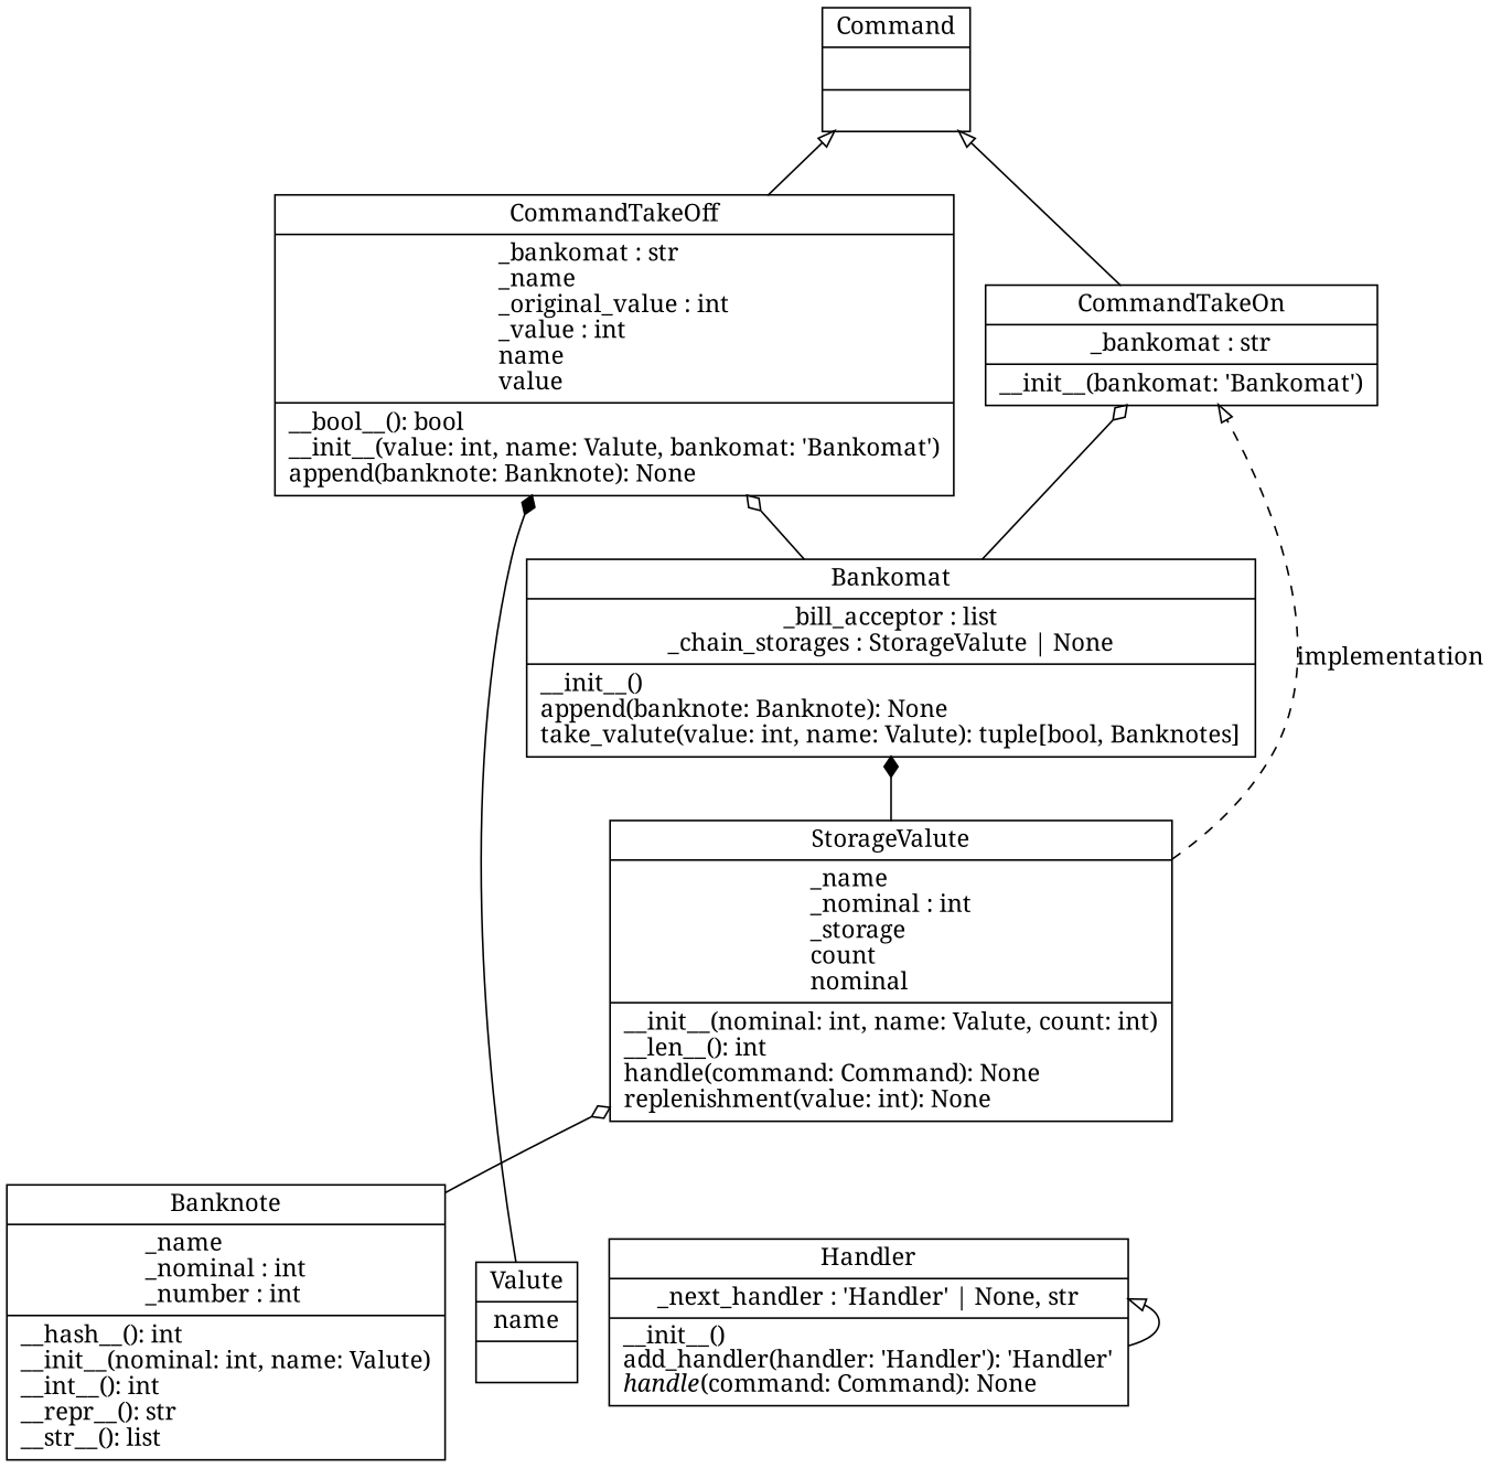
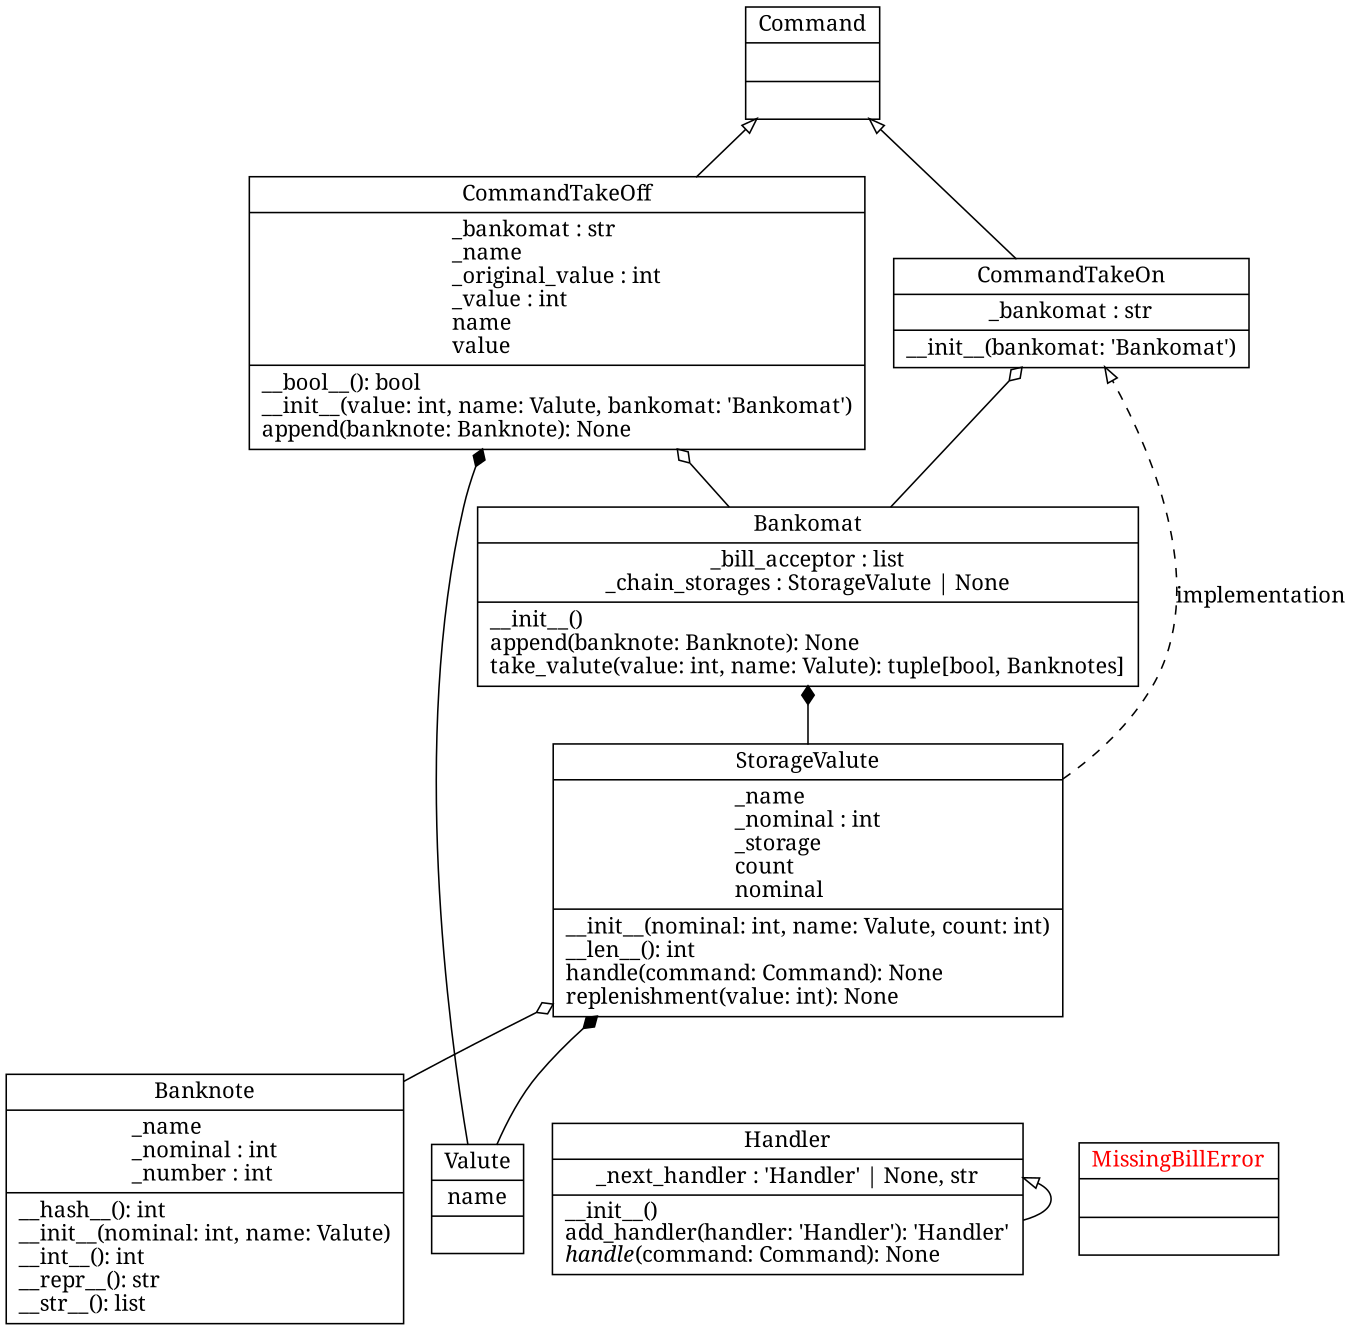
  digraph {
    fontname="Noto Serif"
    rankdir=BT
    node [color=black fontcolor=black fontname="Noto Serif" shape=record style=solid]
    edge [arrowhead=empty arrowtail=empty fontname="Noto Serif"]
    n1 [label=<{Bankomat|_bill_acceptor : list<br/>_chain_storages : StorageValute \| None<br ALIGN="LEFT"/>|__init__()<br ALIGN="LEFT"/>append(banknote: Banknote): None<br ALIGN="LEFT"/>take_valute(value: int, name: Valute): tuple[bool, Banknotes]<br ALIGN="LEFT"/>}>]
    n2 [label=<{CommandTakeOff|_bankomat : str<br ALIGN="LEFT"/>_name<br ALIGN="LEFT"/>_original_value : int<br ALIGN="LEFT"/>_value : int<br ALIGN="LEFT"/>name<br ALIGN="LEFT"/>value<br ALIGN="LEFT"/>|__bool__(): bool<br ALIGN="LEFT"/>__init__(value: int, name: Valute, bankomat: 'Bankomat')<br ALIGN="LEFT"/>append(banknote: Banknote): None<br ALIGN="LEFT"/>}>]
    n3 [label=<{CommandTakeOn|_bankomat : str<br ALIGN="LEFT"/>|__init__(bankomat: 'Bankomat')<br ALIGN="LEFT"/>}>]
    n4 [label=<{Command|<br ALIGN="LEFT"/>|}>]
    n5 [label=<{Banknote|_name<br ALIGN="LEFT"/>_nominal : int<br ALIGN="LEFT"/>_number : int<br ALIGN="LEFT"/>|__hash__(): int<br ALIGN="LEFT"/>__init__(nominal: int, name: Valute)<br ALIGN="LEFT"/>__int__(): int<br ALIGN="LEFT"/>__repr__(): str<br ALIGN="LEFT"/>__str__(): list<br ALIGN="LEFT"/>}>]
    n6 [label=<{StorageValute|_name<br ALIGN="LEFT"/>_nominal : int<br ALIGN="LEFT"/>_storage<br ALIGN="LEFT"/>count<br ALIGN="LEFT"/>nominal<br ALIGN="LEFT"/>|__init__(nominal: int, name: Valute, count: int)<br ALIGN="LEFT"/>__len__(): int<br ALIGN="LEFT"/>handle(command: Command): None<br ALIGN="LEFT"/>replenishment(value: int): None<br ALIGN="LEFT"/>}>]
    n7 [label=<{Valute|name<br ALIGN="LEFT"/>|}>]
    n8 [label=<{Handler|_next_handler : 'Handler' \| None, str<br ALIGN="LEFT"/>|__init__()<br ALIGN="LEFT"/>add_handler(handler: 'Handler'): 'Handler'<br ALIGN="LEFT"/><I>handle</I>(command: Command): None<br ALIGN="LEFT"/>}>]
+   n9 [fontcolor=red label=<{MissingBillError|<br ALIGN="LEFT"/>|}>]
    n1 -> n2 [arrowhead=odiamond constraint=true]
    n1 -> n3 [arrowhead=odiamond constraint=true]
    n2 -> n4 [arrowtail=none]
    n3 -> n4 [arrowtail=none]
    n5 -> n6 [arrowhead=odiamond constraint=false]
    n6 -> n1 [arrowhead=diamond constraint=true]
    n6 -> n3 [arrowtail=none label=implementation style=dashed]
    n7 -> n2 [arrowhead=diamond constraint=true]
+   n7 -> n6 [arrowhead=diamond]
    n8 -> n8 [arrowtail=none]
  }
